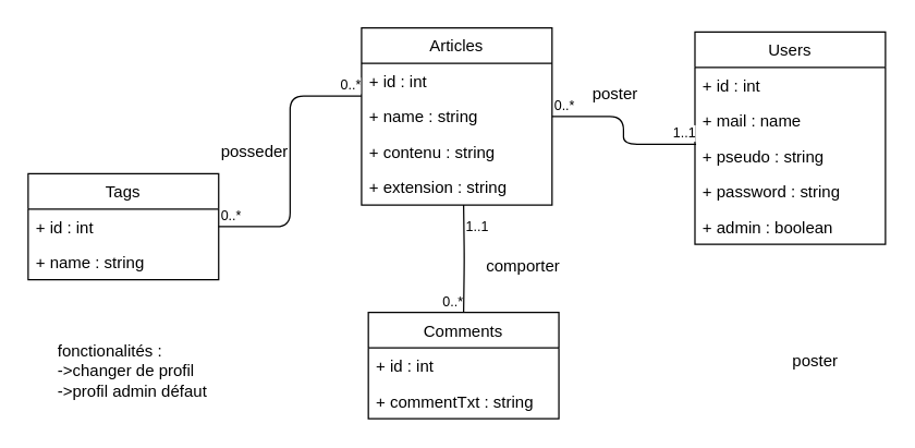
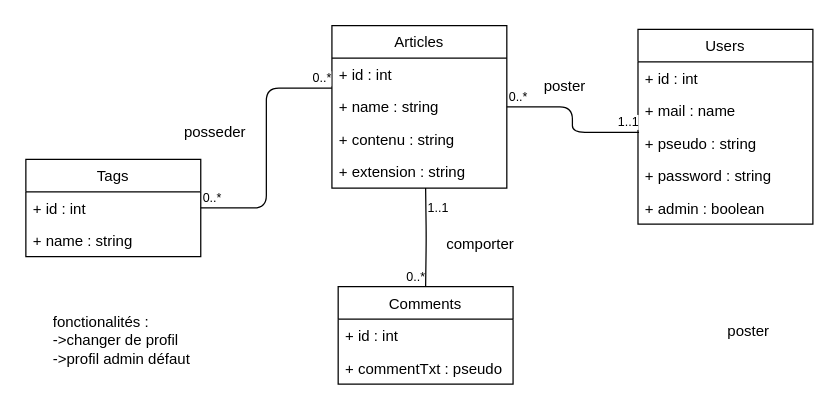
  <mxCell id="0" />
  <mxCell id="1" parent="0" />
  <mxCell id="2" value="Articles" style="swimlane;fontStyle=0;childLayout=stackLayout;horizontal=1;startSize=26;fillColor=none;horizontalStack=0;resizeParent=1;resizeParentMax=0;resizeLast=0;collapsible=1;marginBottom=0;" vertex="1" parent="1"><mxGeometry x="265" y="20" width="140" height="130" as="geometry" /></mxCell>
  <mxCell id="3" value="+ id : int" style="text;strokeColor=none;fillColor=none;align=left;verticalAlign=top;spacingLeft=4;spacingRight=4;overflow=hidden;rotatable=0;points=[[0,0.5],[1,0.5]];portConstraint=eastwest;" vertex="1" parent="2"><mxGeometry y="26" width="140" height="26" as="geometry" /></mxCell>
  <mxCell id="4" value="+ name : string" style="text;strokeColor=none;fillColor=none;align=left;verticalAlign=top;spacingLeft=4;spacingRight=4;overflow=hidden;rotatable=0;points=[[0,0.5],[1,0.5]];portConstraint=eastwest;" vertex="1" parent="2"><mxGeometry y="52" width="140" height="26" as="geometry" /></mxCell>
  <mxCell id="5" value="+ contenu : string" style="text;strokeColor=none;fillColor=none;align=left;verticalAlign=top;spacingLeft=4;spacingRight=4;overflow=hidden;rotatable=0;points=[[0,0.5],[1,0.5]];portConstraint=eastwest;" vertex="1" parent="2"><mxGeometry y="78" width="140" height="26" as="geometry" /></mxCell>
  <mxCell id="6" value="+ extension : string" style="text;strokeColor=none;fillColor=none;align=left;verticalAlign=top;spacingLeft=4;spacingRight=4;overflow=hidden;rotatable=0;points=[[0,0.5],[1,0.5]];portConstraint=eastwest;" vertex="1" parent="2"><mxGeometry y="104" width="140" height="26" as="geometry" /></mxCell>
  <mxCell id="7" value="Users" style="swimlane;fontStyle=0;childLayout=stackLayout;horizontal=1;startSize=26;fillColor=none;horizontalStack=0;resizeParent=1;resizeParentMax=0;resizeLast=0;collapsible=1;marginBottom=0;" vertex="1" parent="1"><mxGeometry x="510" y="23" width="140" height="156" as="geometry" /></mxCell>
  <mxCell id="8" value="+ id : int" style="text;strokeColor=none;fillColor=none;align=left;verticalAlign=top;spacingLeft=4;spacingRight=4;overflow=hidden;rotatable=0;points=[[0,0.5],[1,0.5]];portConstraint=eastwest;" vertex="1" parent="7"><mxGeometry y="26" width="140" height="26" as="geometry" /></mxCell>
  <mxCell id="9" value="+ mail : name" style="text;strokeColor=none;fillColor=none;align=left;verticalAlign=top;spacingLeft=4;spacingRight=4;overflow=hidden;rotatable=0;points=[[0,0.5],[1,0.5]];portConstraint=eastwest;" vertex="1" parent="7"><mxGeometry y="52" width="140" height="26" as="geometry" /></mxCell>
  <mxCell id="10" value="+ pseudo : string" style="text;strokeColor=none;fillColor=none;align=left;verticalAlign=top;spacingLeft=4;spacingRight=4;overflow=hidden;rotatable=0;points=[[0,0.5],[1,0.5]];portConstraint=eastwest;" vertex="1" parent="7"><mxGeometry y="78" width="140" height="26" as="geometry" /></mxCell>
  <mxCell id="11" value="+ password : string" style="text;strokeColor=none;fillColor=none;align=left;verticalAlign=top;spacingLeft=4;spacingRight=4;overflow=hidden;rotatable=0;points=[[0,0.5],[1,0.5]];portConstraint=eastwest;" vertex="1" parent="7"><mxGeometry y="104" width="140" height="26" as="geometry" /></mxCell>
  <mxCell id="12" value="+ admin : boolean" style="text;strokeColor=none;fillColor=none;align=left;verticalAlign=top;spacingLeft=4;spacingRight=4;overflow=hidden;rotatable=0;points=[[0,0.5],[1,0.5]];portConstraint=eastwest;" vertex="1" parent="7"><mxGeometry y="130" width="140" height="26" as="geometry" /></mxCell>
  <mxCell id="13" value="Comments" style="swimlane;fontStyle=0;childLayout=stackLayout;horizontal=1;startSize=26;fillColor=none;horizontalStack=0;resizeParent=1;resizeParentMax=0;resizeLast=0;collapsible=1;marginBottom=0;" vertex="1" parent="1"><mxGeometry x="270" y="229" width="140" height="78" as="geometry" /></mxCell>
  <mxCell id="14" value="+ id : int" style="text;strokeColor=none;fillColor=none;align=left;verticalAlign=top;spacingLeft=4;spacingRight=4;overflow=hidden;rotatable=0;points=[[0,0.5],[1,0.5]];portConstraint=eastwest;" vertex="1" parent="13"><mxGeometry y="26" width="140" height="26" as="geometry" /></mxCell>
- <mxCell id="15" value="+ commentTxt : string" style="text;strokeColor=none;fillColor=none;align=left;verticalAlign=top;spacingLeft=4;spacingRight=4;overflow=hidden;rotatable=0;points=[[0,0.5],[1,0.5]];portConstraint=eastwest;" vertex="1" parent="13"><mxGeometry y="52" width="140" height="26" as="geometry" /></mxCell>
+ <mxCell id="15" value="+ commentTxt : pseudo" style="text;strokeColor=none;fillColor=none;align=left;verticalAlign=top;spacingLeft=4;spacingRight=4;overflow=hidden;rotatable=0;points=[[0,0.5],[1,0.5]];portConstraint=eastwest;" vertex="1" parent="13"><mxGeometry y="52" width="140" height="26" as="geometry" /></mxCell>
  <mxCell id="16" value="Tags" style="swimlane;fontStyle=0;childLayout=stackLayout;horizontal=1;startSize=26;fillColor=none;horizontalStack=0;resizeParent=1;resizeParentMax=0;resizeLast=0;collapsible=1;marginBottom=0;" vertex="1" parent="1"><mxGeometry x="20" y="127" width="140" height="78" as="geometry" /></mxCell>
  <mxCell id="17" value="+ id : int" style="text;strokeColor=none;fillColor=none;align=left;verticalAlign=top;spacingLeft=4;spacingRight=4;overflow=hidden;rotatable=0;points=[[0,0.5],[1,0.5]];portConstraint=eastwest;" vertex="1" parent="16"><mxGeometry y="26" width="140" height="26" as="geometry" /></mxCell>
  <mxCell id="18" value="+ name : string" style="text;strokeColor=none;fillColor=none;align=left;verticalAlign=top;spacingLeft=4;spacingRight=4;overflow=hidden;rotatable=0;points=[[0,0.5],[1,0.5]];portConstraint=eastwest;" vertex="1" parent="16"><mxGeometry y="52" width="140" height="26" as="geometry" /></mxCell>
  <mxCell id="19" value="" style="endArrow=none;html=1;edgeStyle=orthogonalEdgeStyle;exitX=1;exitY=0.5;exitDx=0;exitDy=0;entryX=0;entryY=0.923;entryDx=0;entryDy=0;entryPerimeter=0;" edge="1" parent="1" source="17" target="3"><mxGeometry relative="1" as="geometry"><mxPoint x="20" y="356" as="sourcePoint" /><mxPoint x="180" y="356" as="targetPoint" /></mxGeometry></mxCell>
  <mxCell id="20" value="0..*" style="resizable=0;html=1;align=left;verticalAlign=bottom;labelBackgroundColor=#ffffff;fontSize=10;" connectable="0" vertex="1" parent="19"><mxGeometry x="-1" relative="1" as="geometry" /></mxCell>
  <mxCell id="21" value="0..*" style="resizable=0;html=1;align=right;verticalAlign=bottom;labelBackgroundColor=#ffffff;fontSize=10;" connectable="0" vertex="1" parent="19"><mxGeometry x="1" relative="1" as="geometry" /></mxCell>
  <mxCell id="22" value="" style="endArrow=none;html=1;edgeStyle=orthogonalEdgeStyle;" edge="1" parent="1" target="13"><mxGeometry relative="1" as="geometry"><mxPoint x="340" y="150" as="sourcePoint" /><mxPoint x="180" y="356" as="targetPoint" /><Array as="points" /></mxGeometry></mxCell>
  <mxCell id="23" value="1..1" style="resizable=0;html=1;align=left;verticalAlign=bottom;labelBackgroundColor=#ffffff;fontSize=10;" connectable="0" vertex="1" parent="22"><mxGeometry x="-1" relative="1" as="geometry"><mxPoint y="24" as="offset" /></mxGeometry></mxCell>
  <mxCell id="24" value="0..*" style="resizable=0;html=1;align=right;verticalAlign=bottom;labelBackgroundColor=#ffffff;fontSize=10;" connectable="0" vertex="1" parent="22"><mxGeometry x="1" relative="1" as="geometry" /></mxCell>
  <mxCell id="25" value="" style="endArrow=none;html=1;edgeStyle=orthogonalEdgeStyle;exitX=1;exitY=0.5;exitDx=0;exitDy=0;entryX=0.006;entryY=0.169;entryDx=0;entryDy=0;entryPerimeter=0;" edge="1" parent="1" source="4" target="10"><mxGeometry relative="1" as="geometry"><mxPoint x="20" y="356" as="sourcePoint" /><mxPoint x="180" y="356" as="targetPoint" /></mxGeometry></mxCell>
  <mxCell id="26" value="0..*" style="resizable=0;html=1;align=left;verticalAlign=bottom;labelBackgroundColor=#ffffff;fontSize=10;" connectable="0" vertex="1" parent="25"><mxGeometry x="-1" relative="1" as="geometry" /></mxCell>
  <mxCell id="27" value="1..1" style="resizable=0;html=1;align=right;verticalAlign=bottom;labelBackgroundColor=#ffffff;fontSize=10;" connectable="0" vertex="1" parent="25"><mxGeometry x="1" relative="1" as="geometry" /></mxCell>
- <mxCell id="28" value="posseder" style="text;html=1;resizable=0;points=[];autosize=1;align=left;verticalAlign=top;spacingTop=-4;" vertex="1" parent="1"><mxGeometry x="160" y="101" width="70" height="20" as="geometry" /></mxCell>
+ <mxCell id="28" value="posseder" style="text;html=1;resizable=0;points=[];autosize=1;align=left;verticalAlign=top;spacingTop=-4;" vertex="1" parent="1"><mxGeometry x="145" y="96" width="70" height="20" as="geometry" /></mxCell>
  <mxCell id="29" value="comporter" style="text;html=1;resizable=0;points=[];autosize=1;align=left;verticalAlign=top;spacingTop=-4;" vertex="1" parent="1"><mxGeometry x="355" y="185" width="70" height="20" as="geometry" /></mxCell>
  <mxCell id="30" value="poster" style="text;html=1;resizable=0;points=[];autosize=1;align=left;verticalAlign=top;spacingTop=-4;" vertex="1" parent="1"><mxGeometry x="580" y="255" width="50" height="20" as="geometry" /></mxCell>
  <mxCell id="31" value="poster" style="text;html=1;resizable=0;points=[];autosize=1;align=left;verticalAlign=top;spacingTop=-4;" vertex="1" parent="1"><mxGeometry x="432.5" y="59" width="50" height="20" as="geometry" /></mxCell>
  <mxCell id="32" value="fonctionalités : &lt;br&gt;-&amp;gt;changer de profil&lt;br&gt;-&amp;gt;profil admin défaut&lt;br&gt;" style="text;html=1;resizable=0;points=[];autosize=1;align=left;verticalAlign=top;spacingTop=-4;" vertex="1" parent="1"><mxGeometry x="40" y="248" width="130" height="40" as="geometry" /></mxCell>
